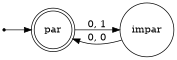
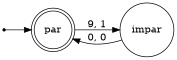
  digraph {
    rankdir=LR
    par [shape=doublecircle]
    impar [shape=circle]
    init [shape=point]
-   par -> impar [label="0, 1"]
+   par -> impar [label="9, 1"]
    impar -> par [label="0, 0"]
    init -> par
  }
